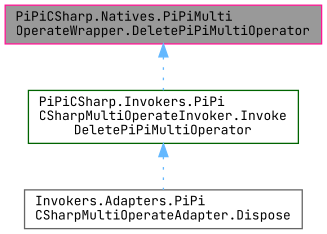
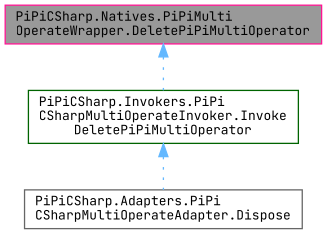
  digraph {
    rankdir=TB
    fontname="JetBrains Mono"
    node [fillcolor=white fontname="JetBrains Mono" fontsize=10 shape=box style=filled]
    edge [color=steelblue1 dir=back fontname="JetBrains Mono" fontsize=10 labelfontname=Helvetica labelfontsize=10 style=dotted]
    n1 [color=deeppink fillcolor=grey60 fontcolor=black height=0.2 label="PiPiCSharp.Natives.PiPiMulti\lOperateWrapper.DeletePiPiMultiOperator" width=0.4]
    n2 [color=darkgreen height=0.2 label="PiPiCSharp.Invokers.PiPi\lCSharpMultiOperateInvoker.Invoke\lDeletePiPiMultiOperator" width=0.4]
-   n3 [color=gray40 height=0.2 label="Invokers.Adapters.PiPi\lCSharpMultiOperateAdapter.Dispose" width=0.4]
+   n3 [color=gray40 height=0.2 label="PiPiCSharp.Adapters.PiPi\lCSharpMultiOperateAdapter.Dispose" width=0.4]
    n1 -> n2
    n2 -> n3
  }
